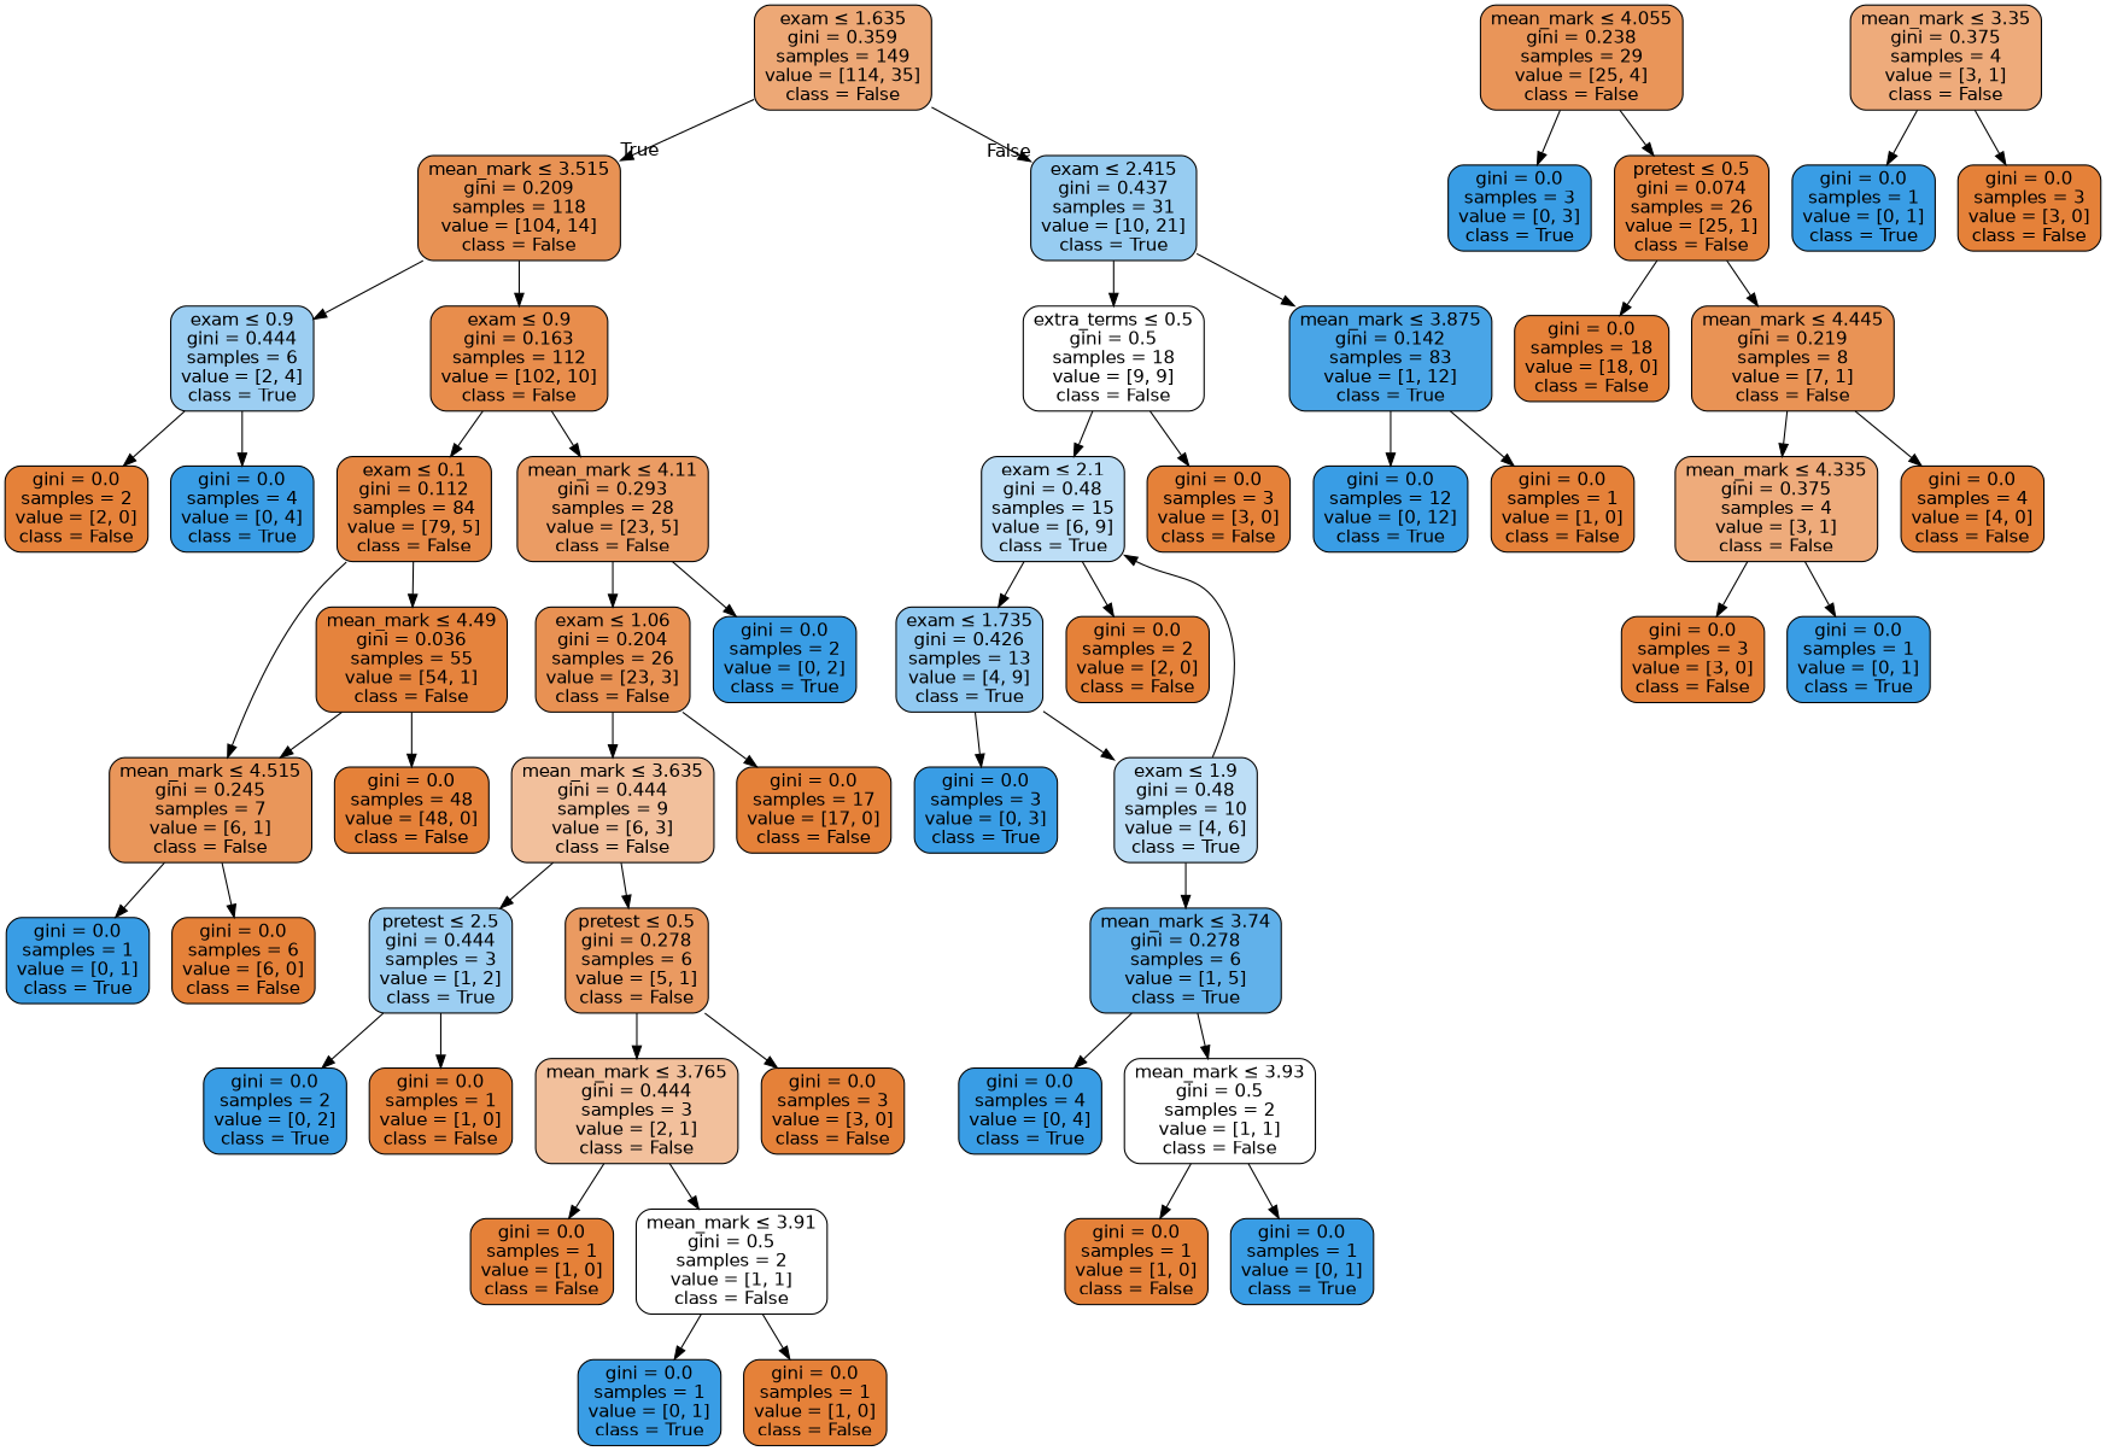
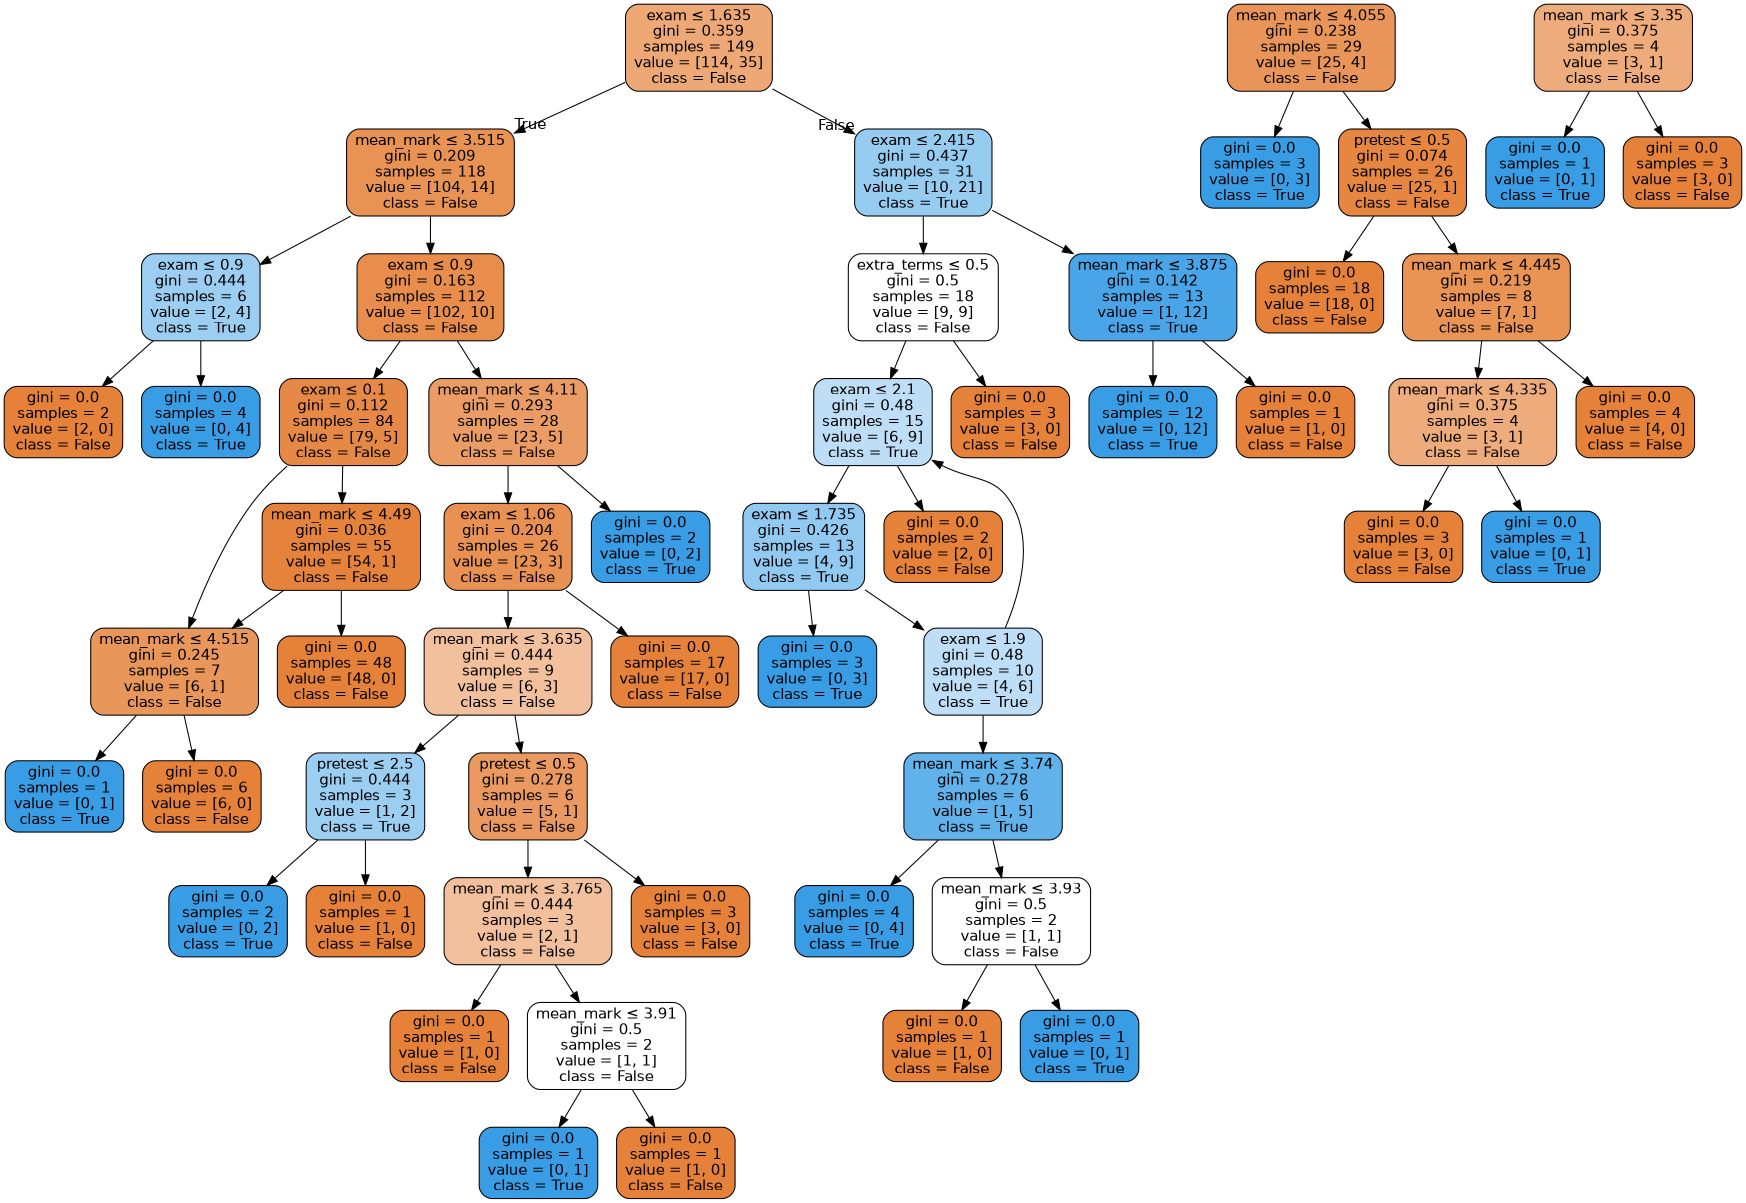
  digraph {
    node [color=black fillcolor="#e58139" fontname=helvetica shape=box style="filled, rounded"]
    edge [fontname=helvetica]
    n1 [fillcolor="#eda876" label=<exam &le; 1.635<br/>gini = 0.359<br/>samples = 149<br/>value = [114, 35]<br/>class = False>]
    n2 [fillcolor="#e89254" label=<mean_mark &le; 3.515<br/>gini = 0.209<br/>samples = 118<br/>value = [104, 14]<br/>class = False>]
    n3 [fillcolor="#97ccf1" label=<exam &le; 2.415<br/>gini = 0.437<br/>samples = 31<br/>value = [10, 21]<br/>class = True>]
    n4 [fillcolor="#9ccef2" label=<exam &le; 0.9<br/>gini = 0.444<br/>samples = 6<br/>value = [2, 4]<br/>class = True>]
    n5 [fillcolor="#e88d4c" label=<exam &le; 0.9<br/>gini = 0.163<br/>samples = 112<br/>value = [102, 10]<br/>class = False>]
    n6 [fillcolor="#ffffff" label=<extra_terms &le; 0.5<br/>gini = 0.5<br/>samples = 18<br/>value = [9, 9]<br/>class = False>]
-   n7 [fillcolor="#49a5e7" label=<mean_mark &le; 3.875<br/>gini = 0.142<br/>samples = 83<br/>value = [1, 12]<br/>class = True>]
+   n7 [fillcolor="#49a5e7" label=<mean_mark &le; 3.875<br/>gini = 0.142<br/>samples = 13<br/>value = [1, 12]<br/>class = True>]
    n8 [label=<gini = 0.0<br/>samples = 2<br/>value = [2, 0]<br/>class = False>]
    n9 [fillcolor="#399de5" label=<gini = 0.0<br/>samples = 4<br/>value = [0, 4]<br/>class = True>]
    n10 [fillcolor="#e78946" label=<exam &le; 0.1<br/>gini = 0.112<br/>samples = 84<br/>value = [79, 5]<br/>class = False>]
    n11 [fillcolor="#eb9c64" label=<mean_mark &le; 4.11<br/>gini = 0.293<br/>samples = 28<br/>value = [23, 5]<br/>class = False>]
    n12 [fillcolor="#e5833d" label=<mean_mark &le; 4.49<br/>gini = 0.036<br/>samples = 55<br/>value = [54, 1]<br/>class = False>]
    n13 [fillcolor="#e9965a" label=<mean_mark &le; 4.515<br/>gini = 0.245<br/>samples = 7<br/>value = [6, 1]<br/>class = False>]
    n14 [fillcolor="#e89153" label=<exam &le; 1.06<br/>gini = 0.204<br/>samples = 26<br/>value = [23, 3]<br/>class = False>]
    n15 [fillcolor="#399de5" label=<gini = 0.0<br/>samples = 2<br/>value = [0, 2]<br/>class = True>]
    n16 [fillcolor="#e99559" label=<mean_mark &le; 4.055<br/>gini = 0.238<br/>samples = 29<br/>value = [25, 4]<br/>class = False>]
    n17 [fillcolor="#399de5" label=<gini = 0.0<br/>samples = 3<br/>value = [0, 3]<br/>class = True>]
    n18 [fillcolor="#e68641" label=<pretest &le; 0.5<br/>gini = 0.074<br/>samples = 26<br/>value = [25, 1]<br/>class = False>]
    n19 [label=<gini = 0.0<br/>samples = 48<br/>value = [48, 0]<br/>class = False>]
    n20 [label=<gini = 0.0<br/>samples = 18<br/>value = [18, 0]<br/>class = False>]
    n21 [fillcolor="#e99355" label=<mean_mark &le; 4.445<br/>gini = 0.219<br/>samples = 8<br/>value = [7, 1]<br/>class = False>]
    n22 [fillcolor="#eeab7b" label=<mean_mark &le; 4.335<br/>gini = 0.375<br/>samples = 4<br/>value = [3, 1]<br/>class = False>]
    n23 [label=<gini = 0.0<br/>samples = 4<br/>value = [4, 0]<br/>class = False>]
    n24 [label=<gini = 0.0<br/>samples = 3<br/>value = [3, 0]<br/>class = False>]
    n25 [fillcolor="#399de5" label=<gini = 0.0<br/>samples = 1<br/>value = [0, 1]<br/>class = True>]
    n26 [fillcolor="#399de5" label=<gini = 0.0<br/>samples = 1<br/>value = [0, 1]<br/>class = True>]
    n27 [label=<gini = 0.0<br/>samples = 6<br/>value = [6, 0]<br/>class = False>]
    n28 [fillcolor="#f2c09c" label=<mean_mark &le; 3.635<br/>gini = 0.444<br/>samples = 9<br/>value = [6, 3]<br/>class = False>]
    n29 [label=<gini = 0.0<br/>samples = 17<br/>value = [17, 0]<br/>class = False>]
    n30 [fillcolor="#9ccef2" label=<pretest &le; 2.5<br/>gini = 0.444<br/>samples = 3<br/>value = [1, 2]<br/>class = True>]
    n31 [fillcolor="#ea9a61" label=<pretest &le; 0.5<br/>gini = 0.278<br/>samples = 6<br/>value = [5, 1]<br/>class = False>]
    n32 [fillcolor="#399de5" label=<gini = 0.0<br/>samples = 2<br/>value = [0, 2]<br/>class = True>]
    n33 [label=<gini = 0.0<br/>samples = 1<br/>value = [1, 0]<br/>class = False>]
    n34 [fillcolor="#f2c09c" label=<mean_mark &le; 3.765<br/>gini = 0.444<br/>samples = 3<br/>value = [2, 1]<br/>class = False>]
    n35 [label=<gini = 0.0<br/>samples = 3<br/>value = [3, 0]<br/>class = False>]
    n36 [label=<gini = 0.0<br/>samples = 1<br/>value = [1, 0]<br/>class = False>]
    n37 [fillcolor="#ffffff" label=<mean_mark &le; 3.91<br/>gini = 0.5<br/>samples = 2<br/>value = [1, 1]<br/>class = False>]
    n38 [fillcolor="#399de5" label=<gini = 0.0<br/>samples = 1<br/>value = [0, 1]<br/>class = True>]
    n39 [label=<gini = 0.0<br/>samples = 1<br/>value = [1, 0]<br/>class = False>]
    n40 [fillcolor="#bddef6" label=<exam &le; 2.1<br/>gini = 0.48<br/>samples = 15<br/>value = [6, 9]<br/>class = True>]
    n41 [label=<gini = 0.0<br/>samples = 3<br/>value = [3, 0]<br/>class = False>]
    n42 [fillcolor="#399de5" label=<gini = 0.0<br/>samples = 12<br/>value = [0, 12]<br/>class = True>]
    n43 [label=<gini = 0.0<br/>samples = 1<br/>value = [1, 0]<br/>class = False>]
    n44 [fillcolor="#91c9f1" label=<exam &le; 1.735<br/>gini = 0.426<br/>samples = 13<br/>value = [4, 9]<br/>class = True>]
    n45 [label=<gini = 0.0<br/>samples = 2<br/>value = [2, 0]<br/>class = False>]
    n46 [fillcolor="#399de5" label=<gini = 0.0<br/>samples = 3<br/>value = [0, 3]<br/>class = True>]
    n47 [fillcolor="#bddef6" label=<exam &le; 1.9<br/>gini = 0.48<br/>samples = 10<br/>value = [4, 6]<br/>class = True>]
    n48 [fillcolor="#61b1ea" label=<mean_mark &le; 3.74<br/>gini = 0.278<br/>samples = 6<br/>value = [1, 5]<br/>class = True>]
    n49 [fillcolor="#eeab7b" label=<mean_mark &le; 3.35<br/>gini = 0.375<br/>samples = 4<br/>value = [3, 1]<br/>class = False>]
    n50 [fillcolor="#399de5" label=<gini = 0.0<br/>samples = 1<br/>value = [0, 1]<br/>class = True>]
    n51 [label=<gini = 0.0<br/>samples = 3<br/>value = [3, 0]<br/>class = False>]
    n52 [fillcolor="#399de5" label=<gini = 0.0<br/>samples = 4<br/>value = [0, 4]<br/>class = True>]
    n53 [fillcolor="#ffffff" label=<mean_mark &le; 3.93<br/>gini = 0.5<br/>samples = 2<br/>value = [1, 1]<br/>class = False>]
    n54 [label=<gini = 0.0<br/>samples = 1<br/>value = [1, 0]<br/>class = False>]
    n55 [fillcolor="#399de5" label=<gini = 0.0<br/>samples = 1<br/>value = [0, 1]<br/>class = True>]
    n1 -> n2 [headlabel=True labelangle=45 labeldistance=2.5]
    n1 -> n3 [headlabel=False labelangle=-45 labeldistance=2.5]
    n2 -> n4
    n2 -> n5
    n3 -> n6
    n3 -> n7
    n4 -> n8
    n4 -> n9
    n5 -> n10
    n5 -> n11
    n6 -> n40
    n6 -> n41
    n7 -> n42
    n7 -> n43
    n10 -> n12
    n10 -> n13
    n11 -> n14
    n11 -> n15
    n12 -> n13
    n12 -> n19
    n13 -> n26
    n13 -> n27
    n14 -> n28
    n14 -> n29
    n16 -> n17
    n16 -> n18
    n18 -> n20
    n18 -> n21
    n21 -> n22
    n21 -> n23
    n22 -> n24
    n22 -> n25
    n28 -> n30
    n28 -> n31
    n30 -> n32
    n30 -> n33
    n31 -> n34
    n31 -> n35
    n34 -> n36
    n34 -> n37
    n37 -> n38
    n37 -> n39
    n40 -> n44
    n40 -> n45
    n44 -> n46
    n44 -> n47
    n47 -> n40
    n47 -> n48
    n48 -> n52
    n48 -> n53
    n49 -> n50
    n49 -> n51
    n53 -> n54
    n53 -> n55
  }
